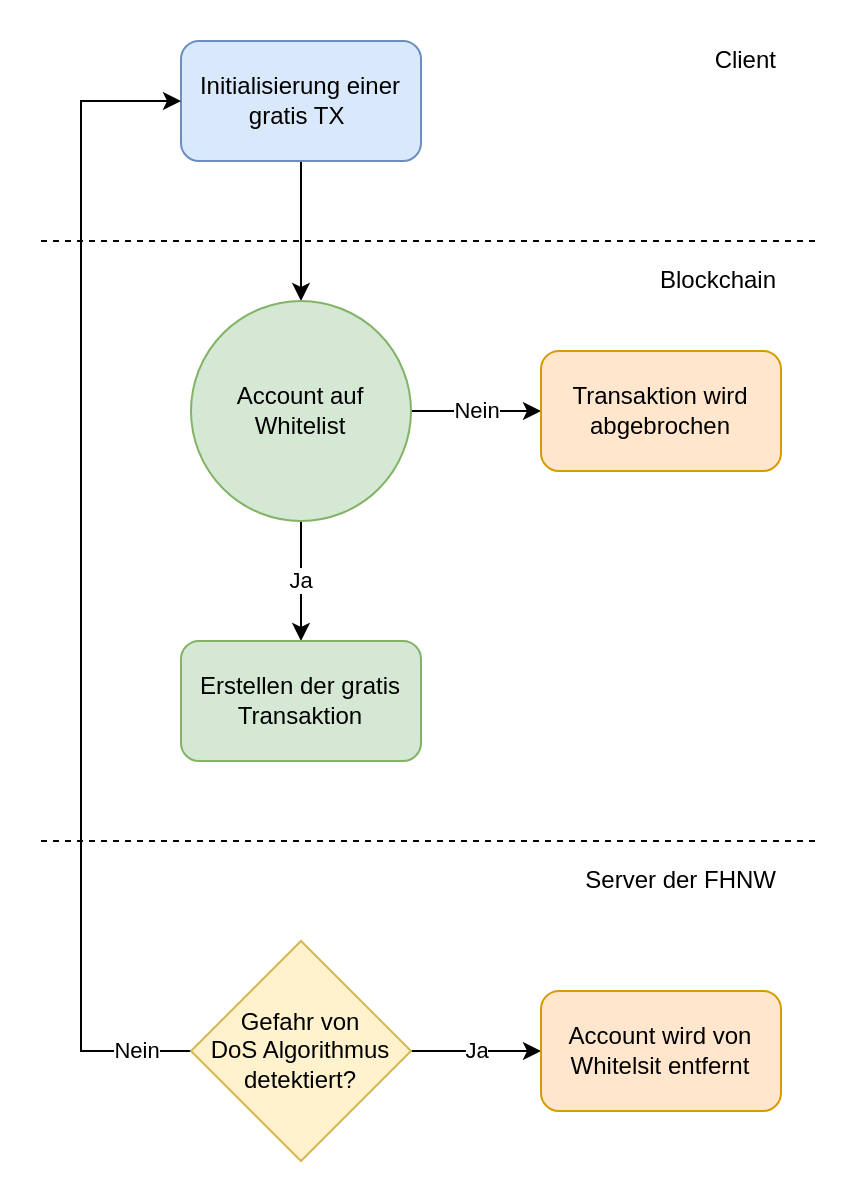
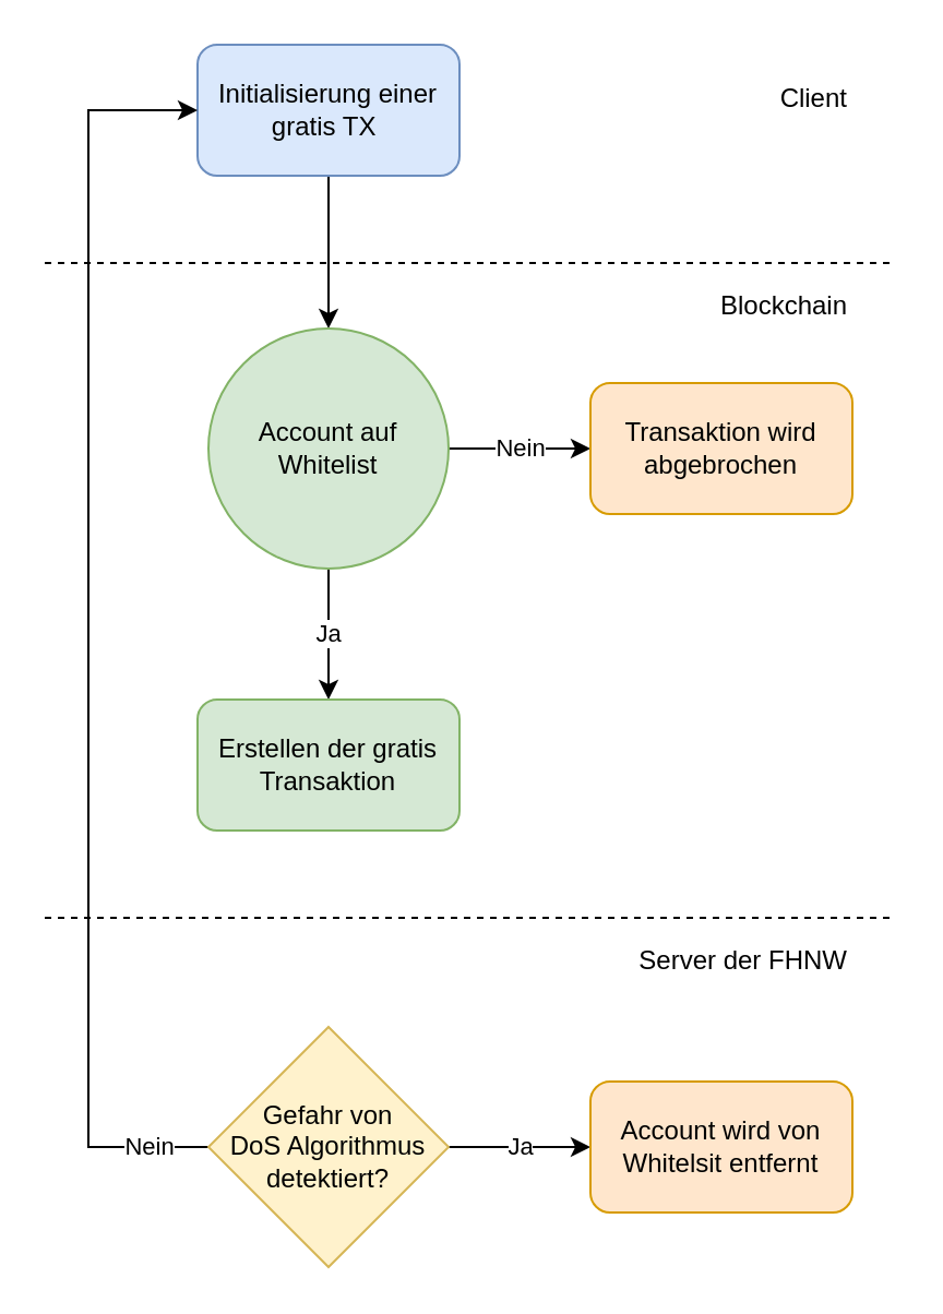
  <mxCell id="0" />
  <mxCell id="1" parent="0" />
  <mxCell id="2" style="edgeStyle=orthogonalEdgeStyle;rounded=0;orthogonalLoop=1;jettySize=auto;html=1;entryX=0.5;entryY=0;entryDx=0;entryDy=0;" edge="1" parent="1" source="3" target="9"><mxGeometry relative="1" as="geometry" /></mxCell>
  <mxCell id="3" value="Initialisierung einer gratis TX&amp;nbsp;" style="rounded=1;whiteSpace=wrap;html=1;fillColor=#dae8fc;strokeColor=#6c8ebf;" vertex="1" parent="1"><mxGeometry x="90" y="20" width="120" height="60" as="geometry" /></mxCell>
  <mxCell id="4" value="" style="endArrow=none;dashed=1;html=1;" edge="1" parent="1"><mxGeometry width="50" height="50" relative="1" as="geometry"><mxPoint x="20" y="120" as="sourcePoint" /><mxPoint x="410" y="120" as="targetPoint" /></mxGeometry></mxCell>
- <mxCell id="5" value="Client" style="text;html=1;strokeColor=none;fillColor=none;align=right;verticalAlign=middle;whiteSpace=wrap;rounded=0;" vertex="1" parent="1"><mxGeometry x="350" y="20" width="40" height="20" as="geometry" /></mxCell>
+ <mxCell id="5" value="Client" style="text;html=1;strokeColor=none;fillColor=none;align=right;verticalAlign=middle;whiteSpace=wrap;rounded=0;" vertex="1" parent="1"><mxGeometry x="350" y="35" width="40" height="20" as="geometry" /></mxCell>
  <mxCell id="6" value="Blockchain" style="text;html=1;strokeColor=none;fillColor=none;align=right;verticalAlign=middle;whiteSpace=wrap;rounded=0;" vertex="1" parent="1"><mxGeometry x="330" y="130" width="60" height="20" as="geometry" /></mxCell>
  <mxCell id="7" value="Nein" style="edgeStyle=orthogonalEdgeStyle;rounded=0;orthogonalLoop=1;jettySize=auto;html=1;" edge="1" parent="1" source="9" target="10"><mxGeometry relative="1" as="geometry" /></mxCell>
  <mxCell id="8" value="Ja" style="edgeStyle=orthogonalEdgeStyle;rounded=0;orthogonalLoop=1;jettySize=auto;html=1;entryX=0.5;entryY=0;entryDx=0;entryDy=0;" edge="1" parent="1" source="9" target="11"><mxGeometry relative="1" as="geometry" /></mxCell>
  <mxCell id="9" value="Account auf&lt;br&gt;&lt;div style=&quot;&quot;&gt;&lt;span&gt;Whitelist&lt;/span&gt;&lt;/div&gt;" style="ellipse;whiteSpace=wrap;html=1;align=center;fillColor=#d5e8d4;strokeColor=#82b366;" vertex="1" parent="1"><mxGeometry x="95" y="150" width="110" height="110" as="geometry" /></mxCell>
  <mxCell id="10" value="Transaktion wird&lt;br&gt;abgebrochen" style="rounded=1;whiteSpace=wrap;html=1;align=center;fillColor=#ffe6cc;strokeColor=#d79b00;" vertex="1" parent="1"><mxGeometry x="270" y="175" width="120" height="60" as="geometry" /></mxCell>
  <mxCell id="11" value="Erstellen der gratis&lt;br&gt;Transaktion" style="rounded=1;whiteSpace=wrap;html=1;align=center;fillColor=#d5e8d4;strokeColor=#82b366;" vertex="1" parent="1"><mxGeometry x="90" y="320" width="120" height="60" as="geometry" /></mxCell>
  <mxCell id="12" value="Ja" style="edgeStyle=orthogonalEdgeStyle;rounded=0;orthogonalLoop=1;jettySize=auto;html=1;entryX=0;entryY=0.5;entryDx=0;entryDy=0;" edge="1" parent="1" source="14" target="15"><mxGeometry relative="1" as="geometry" /></mxCell>
  <mxCell id="13" value="Nein" style="edgeStyle=orthogonalEdgeStyle;rounded=0;orthogonalLoop=1;jettySize=auto;html=1;entryX=0;entryY=0.5;entryDx=0;entryDy=0;exitX=0;exitY=0.5;exitDx=0;exitDy=0;" edge="1" parent="1" source="14" target="3"><mxGeometry x="-0.907" relative="1" as="geometry"><Array as="points"><mxPoint x="40" y="525" /><mxPoint x="40" y="50" /></Array><mxPoint as="offset" /></mxGeometry></mxCell>
  <mxCell id="14" value="Gefahr von&lt;br&gt;DoS Algorithmus&lt;br&gt;detektiert?" style="rhombus;whiteSpace=wrap;html=1;align=center;fillColor=#fff2cc;strokeColor=#d6b656;" vertex="1" parent="1"><mxGeometry x="95" y="470" width="110" height="110" as="geometry" /></mxCell>
  <mxCell id="15" value="Account wird von&lt;br&gt;Whitelsit entfernt" style="rounded=1;whiteSpace=wrap;html=1;align=center;fillColor=#ffe6cc;strokeColor=#d79b00;" vertex="1" parent="1"><mxGeometry x="270" y="495" width="120" height="60" as="geometry" /></mxCell>
  <mxCell id="16" value="" style="endArrow=none;dashed=1;html=1;" edge="1" parent="1"><mxGeometry width="50" height="50" relative="1" as="geometry"><mxPoint x="20" y="420" as="sourcePoint" /><mxPoint x="410" y="420" as="targetPoint" /></mxGeometry></mxCell>
  <mxCell id="17" value="Server der FHNW" style="text;html=1;strokeColor=none;fillColor=none;align=right;verticalAlign=middle;whiteSpace=wrap;rounded=0;" vertex="1" parent="1"><mxGeometry x="280" y="430" width="110" height="20" as="geometry" /></mxCell>
